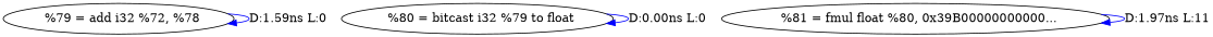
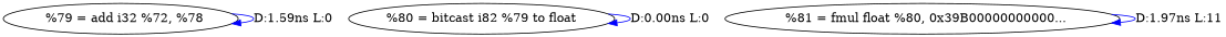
  digraph {
    edge [color=blue]
    n1 [label="  %79 = add i32 %72, %78"]
-   n2 [label="  %80 = bitcast i32 %79 to float"]
+   n2 [label="%80 = bitcast i82 %79 to float"]
    n3 [label="  %81 = fmul float %80, 0x39B00000000000..."]
    n1 -> n1 [label="D:1.59ns L:0"]
    n2 -> n2 [label="D:0.00ns L:0"]
    n3 -> n3 [label="D:1.97ns L:11"]
  }
